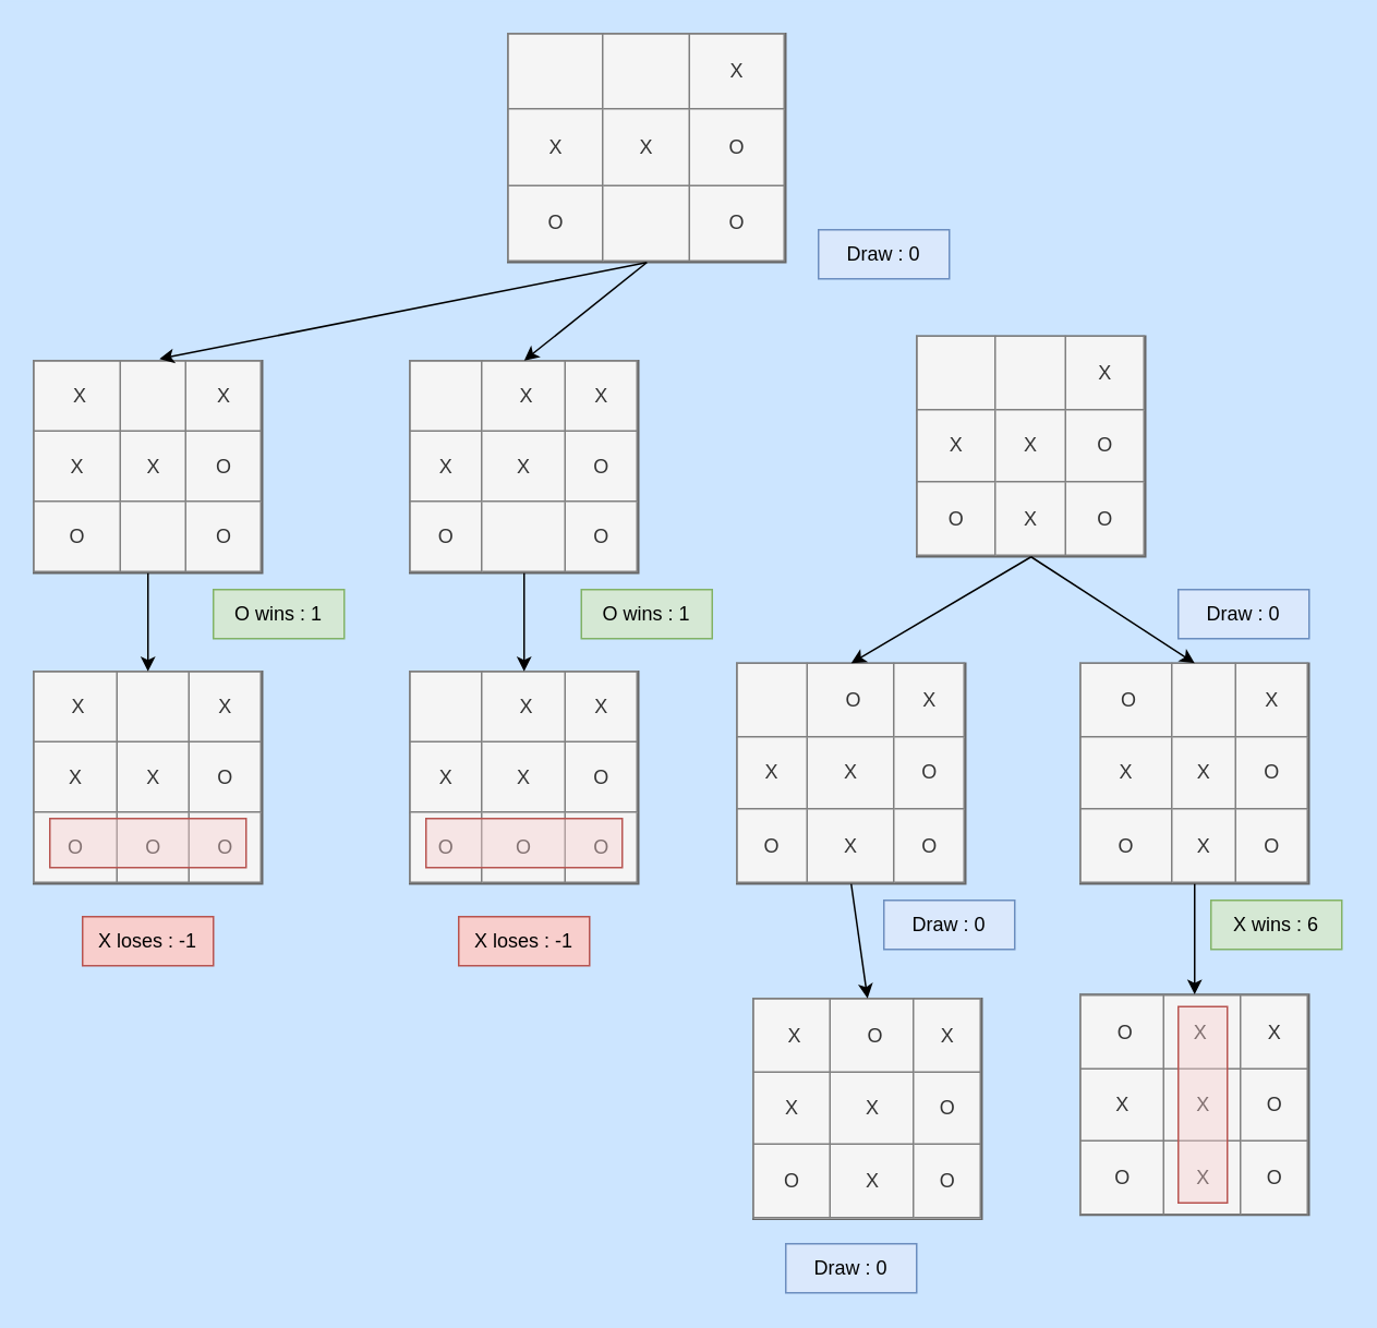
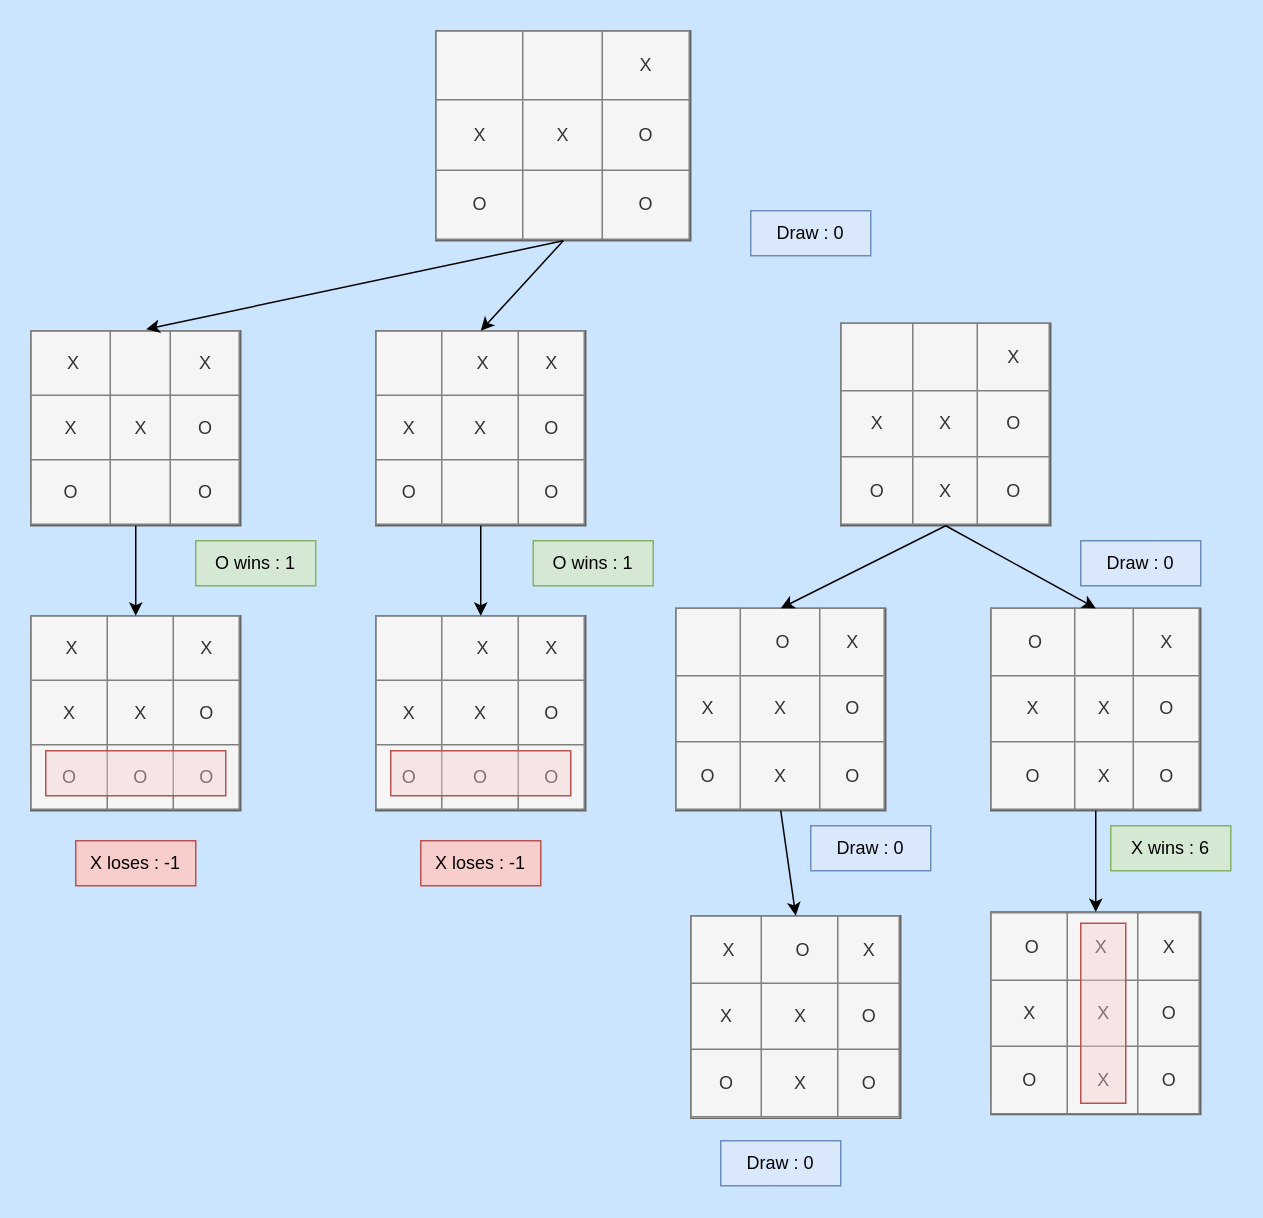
  <mxCell id="0" />
  <mxCell id="1" parent="0" />
- <mxCell id="2" value="&lt;table border=&quot;1&quot; width=&quot;100%&quot; style=&quot;width: 100% ; height: 100% ; border-collapse: collapse&quot;&gt;&lt;tbody&gt;&lt;tr&gt;&lt;td align=&quot;center&quot;&gt;&amp;nbsp;&lt;/td&gt;&lt;td align=&quot;center&quot;&gt;&amp;nbsp;&lt;/td&gt;&lt;td align=&quot;center&quot;&gt;X&lt;/td&gt;&lt;/tr&gt;&lt;tr&gt;&lt;td align=&quot;center&quot;&gt;X&lt;/td&gt;&lt;td align=&quot;center&quot;&gt;X&lt;/td&gt;&lt;td align=&quot;center&quot;&gt;O&lt;/td&gt;&lt;/tr&gt;&lt;tr&gt;&lt;td align=&quot;center&quot;&gt;O&lt;/td&gt;&lt;td align=&quot;center&quot;&gt;&lt;br&gt;&lt;/td&gt;&lt;td align=&quot;center&quot;&gt;O&lt;/td&gt;&lt;/tr&gt;&lt;/tbody&gt;&lt;/table&gt;" style="text;html=1;overflow=fill;fillColor=#f5f5f5;fontColor=#333333;strokeColor=#666666;" vertex="1" parent="1"><mxGeometry x="310" y="20" width="170" height="140" as="geometry" /></mxCell>
- <mxCell id="3" value="&lt;table border=&quot;1&quot; width=&quot;100%&quot; style=&quot;width: 100% ; height: 100% ; border-collapse: collapse&quot;&gt;&lt;tbody&gt;&lt;tr&gt;&lt;td align=&quot;center&quot;&gt;&amp;nbsp;&lt;/td&gt;&lt;td align=&quot;center&quot;&gt;&amp;nbsp;&lt;/td&gt;&lt;td align=&quot;center&quot;&gt;X&lt;/td&gt;&lt;/tr&gt;&lt;tr&gt;&lt;td align=&quot;center&quot;&gt;X&lt;/td&gt;&lt;td align=&quot;center&quot;&gt;X&lt;/td&gt;&lt;td align=&quot;center&quot;&gt;O&lt;/td&gt;&lt;/tr&gt;&lt;tr&gt;&lt;td align=&quot;center&quot;&gt;O&lt;/td&gt;&lt;td align=&quot;center&quot;&gt;X&lt;/td&gt;&lt;td align=&quot;center&quot;&gt;O&lt;/td&gt;&lt;/tr&gt;&lt;/tbody&gt;&lt;/table&gt;" style="text;html=1;strokeColor=#666666;fillColor=#f5f5f5;overflow=fill;fontColor=#333333;" vertex="1" parent="1"><mxGeometry x="560" y="205" width="140" height="135" as="geometry" /></mxCell>
+ <mxCell id="2" value="&lt;table border=&quot;1&quot; width=&quot;100%&quot; style=&quot;width: 100% ; height: 100% ; border-collapse: collapse&quot;&gt;&lt;tbody&gt;&lt;tr&gt;&lt;td align=&quot;center&quot;&gt;&amp;nbsp;&lt;/td&gt;&lt;td align=&quot;center&quot;&gt;&amp;nbsp;&lt;/td&gt;&lt;td align=&quot;center&quot;&gt;X&lt;/td&gt;&lt;/tr&gt;&lt;tr&gt;&lt;td align=&quot;center&quot;&gt;X&lt;/td&gt;&lt;td align=&quot;center&quot;&gt;X&lt;/td&gt;&lt;td align=&quot;center&quot;&gt;O&lt;/td&gt;&lt;/tr&gt;&lt;tr&gt;&lt;td align=&quot;center&quot;&gt;O&lt;/td&gt;&lt;td align=&quot;center&quot;&gt;&lt;br&gt;&lt;/td&gt;&lt;td align=&quot;center&quot;&gt;O&lt;/td&gt;&lt;/tr&gt;&lt;/tbody&gt;&lt;/table&gt;" style="text;html=1;overflow=fill;fillColor=#f5f5f5;fontColor=#333333;strokeColor=#666666;" vertex="1" parent="1"><mxGeometry x="290" y="20" width="170" height="140" as="geometry" /></mxCell>
+ <mxCell id="3" value="&lt;table border=&quot;1&quot; width=&quot;100%&quot; style=&quot;width: 100% ; height: 100% ; border-collapse: collapse&quot;&gt;&lt;tbody&gt;&lt;tr&gt;&lt;td align=&quot;center&quot;&gt;&amp;nbsp;&lt;/td&gt;&lt;td align=&quot;center&quot;&gt;&amp;nbsp;&lt;/td&gt;&lt;td align=&quot;center&quot;&gt;X&lt;/td&gt;&lt;/tr&gt;&lt;tr&gt;&lt;td align=&quot;center&quot;&gt;X&lt;/td&gt;&lt;td align=&quot;center&quot;&gt;X&lt;/td&gt;&lt;td align=&quot;center&quot;&gt;O&lt;/td&gt;&lt;/tr&gt;&lt;tr&gt;&lt;td align=&quot;center&quot;&gt;O&lt;/td&gt;&lt;td align=&quot;center&quot;&gt;X&lt;/td&gt;&lt;td align=&quot;center&quot;&gt;O&lt;/td&gt;&lt;/tr&gt;&lt;/tbody&gt;&lt;/table&gt;" style="text;html=1;strokeColor=#666666;fillColor=#f5f5f5;overflow=fill;fontColor=#333333;" vertex="1" parent="1"><mxGeometry x="560" y="215" width="140" height="135" as="geometry" /></mxCell>
  <mxCell id="4" value="&lt;table border=&quot;1&quot; width=&quot;100%&quot; style=&quot;width: 100% ; height: 100% ; border-collapse: collapse&quot;&gt;&lt;tbody&gt;&lt;tr&gt;&lt;td align=&quot;center&quot;&gt;&amp;nbsp;&lt;/td&gt;&lt;td align=&quot;center&quot;&gt;&amp;nbsp;X&lt;/td&gt;&lt;td align=&quot;center&quot;&gt;X&lt;/td&gt;&lt;/tr&gt;&lt;tr&gt;&lt;td align=&quot;center&quot;&gt;X&lt;/td&gt;&lt;td align=&quot;center&quot;&gt;X&lt;/td&gt;&lt;td align=&quot;center&quot;&gt;O&lt;/td&gt;&lt;/tr&gt;&lt;tr&gt;&lt;td align=&quot;center&quot;&gt;O&lt;/td&gt;&lt;td align=&quot;center&quot;&gt;&lt;br&gt;&lt;/td&gt;&lt;td align=&quot;center&quot;&gt;O&lt;/td&gt;&lt;/tr&gt;&lt;/tbody&gt;&lt;/table&gt;" style="text;html=1;strokeColor=#666666;fillColor=#f5f5f5;overflow=fill;fontColor=#333333;" vertex="1" parent="1"><mxGeometry x="250" y="220" width="140" height="130" as="geometry" /></mxCell>
  <mxCell id="5" value="&lt;table border=&quot;1&quot; width=&quot;100%&quot; style=&quot;width: 100% ; height: 100% ; border-collapse: collapse&quot;&gt;&lt;tbody&gt;&lt;tr&gt;&lt;td align=&quot;center&quot;&gt;&amp;nbsp;X&lt;/td&gt;&lt;td align=&quot;center&quot;&gt;&amp;nbsp;&lt;/td&gt;&lt;td align=&quot;center&quot;&gt;X&lt;/td&gt;&lt;/tr&gt;&lt;tr&gt;&lt;td align=&quot;center&quot;&gt;X&lt;/td&gt;&lt;td align=&quot;center&quot;&gt;X&lt;/td&gt;&lt;td align=&quot;center&quot;&gt;O&lt;/td&gt;&lt;/tr&gt;&lt;tr&gt;&lt;td align=&quot;center&quot;&gt;O&lt;/td&gt;&lt;td align=&quot;center&quot;&gt;&lt;br&gt;&lt;/td&gt;&lt;td align=&quot;center&quot;&gt;O&lt;/td&gt;&lt;/tr&gt;&lt;/tbody&gt;&lt;/table&gt;" style="text;html=1;overflow=fill;fillColor=#f5f5f5;fontColor=#333333;strokeColor=#666666;" vertex="1" parent="1"><mxGeometry x="20" y="220" width="140" height="130" as="geometry" /></mxCell>
  <mxCell id="6" value="&lt;table border=&quot;1&quot; width=&quot;100%&quot; style=&quot;width: 100% ; height: 100% ; border-collapse: collapse&quot;&gt;&lt;tbody&gt;&lt;tr&gt;&lt;td align=&quot;center&quot;&gt;&amp;nbsp;X&lt;/td&gt;&lt;td align=&quot;center&quot;&gt;&amp;nbsp;&lt;/td&gt;&lt;td align=&quot;center&quot;&gt;X&lt;/td&gt;&lt;/tr&gt;&lt;tr&gt;&lt;td align=&quot;center&quot;&gt;X&lt;/td&gt;&lt;td align=&quot;center&quot;&gt;X&lt;/td&gt;&lt;td align=&quot;center&quot;&gt;O&lt;/td&gt;&lt;/tr&gt;&lt;tr&gt;&lt;td align=&quot;center&quot;&gt;O&lt;/td&gt;&lt;td align=&quot;center&quot;&gt;O&lt;/td&gt;&lt;td align=&quot;center&quot;&gt;O&lt;/td&gt;&lt;/tr&gt;&lt;/tbody&gt;&lt;/table&gt;" style="text;html=1;strokeColor=#666666;fillColor=#f5f5f5;overflow=fill;fontColor=#333333;" vertex="1" parent="1"><mxGeometry x="20" y="410" width="140" height="130" as="geometry" /></mxCell>
  <mxCell id="7" value="&lt;table border=&quot;1&quot; width=&quot;100%&quot; style=&quot;width: 100% ; height: 100% ; border-collapse: collapse&quot;&gt;&lt;tbody&gt;&lt;tr&gt;&lt;td align=&quot;center&quot;&gt;&amp;nbsp;&lt;/td&gt;&lt;td align=&quot;center&quot;&gt;&amp;nbsp;X&lt;/td&gt;&lt;td align=&quot;center&quot;&gt;X&lt;/td&gt;&lt;/tr&gt;&lt;tr&gt;&lt;td align=&quot;center&quot;&gt;X&lt;/td&gt;&lt;td align=&quot;center&quot;&gt;X&lt;/td&gt;&lt;td align=&quot;center&quot;&gt;O&lt;/td&gt;&lt;/tr&gt;&lt;tr&gt;&lt;td align=&quot;center&quot;&gt;O&lt;/td&gt;&lt;td align=&quot;center&quot;&gt;O&lt;/td&gt;&lt;td align=&quot;center&quot;&gt;O&lt;/td&gt;&lt;/tr&gt;&lt;/tbody&gt;&lt;/table&gt;" style="text;html=1;strokeColor=#666666;fillColor=#f5f5f5;overflow=fill;fontColor=#333333;" vertex="1" parent="1"><mxGeometry x="250" y="410" width="140" height="130" as="geometry" /></mxCell>
  <mxCell id="8" value="&lt;table border=&quot;1&quot; width=&quot;100%&quot; style=&quot;width: 100% ; height: 100% ; border-collapse: collapse&quot;&gt;&lt;tbody&gt;&lt;tr&gt;&lt;td align=&quot;center&quot;&gt;&amp;nbsp;&lt;/td&gt;&lt;td align=&quot;center&quot;&gt;&amp;nbsp;O&lt;/td&gt;&lt;td align=&quot;center&quot;&gt;X&lt;/td&gt;&lt;/tr&gt;&lt;tr&gt;&lt;td align=&quot;center&quot;&gt;X&lt;/td&gt;&lt;td align=&quot;center&quot;&gt;X&lt;/td&gt;&lt;td align=&quot;center&quot;&gt;O&lt;/td&gt;&lt;/tr&gt;&lt;tr&gt;&lt;td align=&quot;center&quot;&gt;O&lt;/td&gt;&lt;td align=&quot;center&quot;&gt;X&lt;/td&gt;&lt;td align=&quot;center&quot;&gt;O&lt;/td&gt;&lt;/tr&gt;&lt;/tbody&gt;&lt;/table&gt;" style="text;html=1;strokeColor=#666666;fillColor=#f5f5f5;overflow=fill;fontColor=#333333;" vertex="1" parent="1"><mxGeometry x="450" y="405" width="140" height="135" as="geometry" /></mxCell>
  <mxCell id="9" value="&lt;table border=&quot;1&quot; width=&quot;100%&quot; style=&quot;width: 100% ; height: 100% ; border-collapse: collapse&quot;&gt;&lt;tbody&gt;&lt;tr&gt;&lt;td align=&quot;center&quot;&gt;&amp;nbsp;O&lt;/td&gt;&lt;td align=&quot;center&quot;&gt;&amp;nbsp;&lt;/td&gt;&lt;td align=&quot;center&quot;&gt;X&lt;/td&gt;&lt;/tr&gt;&lt;tr&gt;&lt;td align=&quot;center&quot;&gt;X&lt;/td&gt;&lt;td align=&quot;center&quot;&gt;X&lt;/td&gt;&lt;td align=&quot;center&quot;&gt;O&lt;/td&gt;&lt;/tr&gt;&lt;tr&gt;&lt;td align=&quot;center&quot;&gt;O&lt;/td&gt;&lt;td align=&quot;center&quot;&gt;X&lt;/td&gt;&lt;td align=&quot;center&quot;&gt;O&lt;/td&gt;&lt;/tr&gt;&lt;/tbody&gt;&lt;/table&gt;" style="text;html=1;strokeColor=#666666;fillColor=#f5f5f5;overflow=fill;fontColor=#333333;" vertex="1" parent="1"><mxGeometry x="660" y="405" width="140" height="135" as="geometry" /></mxCell>
  <mxCell id="10" value="&lt;table border=&quot;1&quot; width=&quot;100%&quot; style=&quot;width: 100% ; height: 100% ; border-collapse: collapse&quot;&gt;&lt;tbody&gt;&lt;tr&gt;&lt;td align=&quot;center&quot;&gt;&amp;nbsp;X&lt;/td&gt;&lt;td align=&quot;center&quot;&gt;&amp;nbsp;O&lt;/td&gt;&lt;td align=&quot;center&quot;&gt;X&lt;/td&gt;&lt;/tr&gt;&lt;tr&gt;&lt;td align=&quot;center&quot;&gt;X&lt;/td&gt;&lt;td align=&quot;center&quot;&gt;X&lt;/td&gt;&lt;td align=&quot;center&quot;&gt;O&lt;/td&gt;&lt;/tr&gt;&lt;tr&gt;&lt;td align=&quot;center&quot;&gt;O&lt;/td&gt;&lt;td align=&quot;center&quot;&gt;X&lt;/td&gt;&lt;td align=&quot;center&quot;&gt;O&lt;/td&gt;&lt;/tr&gt;&lt;/tbody&gt;&lt;/table&gt;" style="text;html=1;strokeColor=#666666;fillColor=#f5f5f5;overflow=fill;fontColor=#333333;" vertex="1" parent="1"><mxGeometry x="460" y="610" width="140" height="135" as="geometry" /></mxCell>
  <mxCell id="11" value="&lt;table border=&quot;1&quot; width=&quot;100%&quot; style=&quot;width: 100% ; height: 100% ; border-collapse: collapse&quot;&gt;&lt;tbody&gt;&lt;tr&gt;&lt;td align=&quot;center&quot;&gt;&amp;nbsp;O&lt;/td&gt;&lt;td align=&quot;center&quot;&gt;X&amp;nbsp;&lt;/td&gt;&lt;td align=&quot;center&quot;&gt;X&lt;/td&gt;&lt;/tr&gt;&lt;tr&gt;&lt;td align=&quot;center&quot;&gt;X&lt;/td&gt;&lt;td align=&quot;center&quot;&gt;X&lt;/td&gt;&lt;td align=&quot;center&quot;&gt;O&lt;/td&gt;&lt;/tr&gt;&lt;tr&gt;&lt;td align=&quot;center&quot;&gt;O&lt;/td&gt;&lt;td align=&quot;center&quot;&gt;X&lt;/td&gt;&lt;td align=&quot;center&quot;&gt;O&lt;/td&gt;&lt;/tr&gt;&lt;/tbody&gt;&lt;/table&gt;" style="text;html=1;strokeColor=#666666;fillColor=#f5f5f5;overflow=fill;fontColor=#333333;" vertex="1" parent="1"><mxGeometry x="660" y="607.5" width="140" height="135" as="geometry" /></mxCell>
  <mxCell id="12" value="" style="endArrow=classic;html=1;rounded=0;exitX=0.5;exitY=1;exitDx=0;exitDy=0;entryX=0.5;entryY=0;entryDx=0;entryDy=0;" edge="1" parent="1" source="2" target="4"><mxGeometry width="50" height="50" relative="1" as="geometry"><mxPoint x="380" y="420" as="sourcePoint" /><mxPoint x="430" y="370" as="targetPoint" /></mxGeometry></mxCell>
  <mxCell id="13" value="" style="endArrow=classic;html=1;rounded=0;exitX=0.5;exitY=1;exitDx=0;exitDy=0;entryX=0.55;entryY=-0.008;entryDx=0;entryDy=0;entryPerimeter=0;" edge="1" parent="1" source="2" target="5"><mxGeometry width="50" height="50" relative="1" as="geometry"><mxPoint x="380" y="420" as="sourcePoint" /><mxPoint x="430" y="370" as="targetPoint" /></mxGeometry></mxCell>
  <mxCell id="14" value="" style="endArrow=classic;html=1;rounded=0;entryX=0.5;entryY=0;entryDx=0;entryDy=0;exitX=0.5;exitY=1;exitDx=0;exitDy=0;" edge="1" parent="1" source="5" target="6"><mxGeometry width="50" height="50" relative="1" as="geometry"><mxPoint x="380" y="420" as="sourcePoint" /><mxPoint x="430" y="370" as="targetPoint" /></mxGeometry></mxCell>
  <mxCell id="15" value="" style="endArrow=classic;html=1;rounded=0;entryX=0.5;entryY=0;entryDx=0;entryDy=0;exitX=0.5;exitY=1;exitDx=0;exitDy=0;" edge="1" parent="1" source="4" target="7"><mxGeometry width="50" height="50" relative="1" as="geometry"><mxPoint x="380" y="420" as="sourcePoint" /><mxPoint x="430" y="370" as="targetPoint" /></mxGeometry></mxCell>
  <mxCell id="16" value="" style="endArrow=classic;html=1;rounded=0;entryX=0.5;entryY=0;entryDx=0;entryDy=0;exitX=0.5;exitY=1;exitDx=0;exitDy=0;" edge="1" parent="1" source="3" target="8"><mxGeometry width="50" height="50" relative="1" as="geometry"><mxPoint x="380" y="420" as="sourcePoint" /><mxPoint x="430" y="370" as="targetPoint" /></mxGeometry></mxCell>
  <mxCell id="17" value="" style="endArrow=classic;html=1;rounded=0;entryX=0.5;entryY=0;entryDx=0;entryDy=0;exitX=0.5;exitY=1;exitDx=0;exitDy=0;" edge="1" parent="1" source="3" target="9"><mxGeometry width="50" height="50" relative="1" as="geometry"><mxPoint x="380" y="420" as="sourcePoint" /><mxPoint x="430" y="370" as="targetPoint" /></mxGeometry></mxCell>
  <mxCell id="18" value="" style="endArrow=classic;html=1;rounded=0;entryX=0.5;entryY=0;entryDx=0;entryDy=0;exitX=0.5;exitY=1;exitDx=0;exitDy=0;" edge="1" parent="1" source="8" target="10"><mxGeometry width="50" height="50" relative="1" as="geometry"><mxPoint x="380" y="420" as="sourcePoint" /><mxPoint x="430" y="370" as="targetPoint" /></mxGeometry></mxCell>
  <mxCell id="19" value="" style="endArrow=classic;html=1;rounded=0;entryX=0.5;entryY=0;entryDx=0;entryDy=0;exitX=0.5;exitY=1;exitDx=0;exitDy=0;" edge="1" parent="1" source="9" target="11"><mxGeometry width="50" height="50" relative="1" as="geometry"><mxPoint x="380" y="420" as="sourcePoint" /><mxPoint x="430" y="370" as="targetPoint" /></mxGeometry></mxCell>
  <mxCell id="20" value="O wins : 1" style="text;html=1;strokeColor=#82b366;fillColor=#d5e8d4;align=center;verticalAlign=middle;whiteSpace=wrap;rounded=0;" vertex="1" parent="1"><mxGeometry x="130" y="360" width="80" height="30" as="geometry" /></mxCell>
  <mxCell id="21" value="O wins : 1" style="text;html=1;strokeColor=#82b366;fillColor=#d5e8d4;align=center;verticalAlign=middle;whiteSpace=wrap;rounded=0;" vertex="1" parent="1"><mxGeometry x="355" y="360" width="80" height="30" as="geometry" /></mxCell>
  <mxCell id="22" value="Draw : 0" style="text;html=1;strokeColor=#6c8ebf;fillColor=#dae8fc;align=center;verticalAlign=middle;whiteSpace=wrap;rounded=0;" vertex="1" parent="1"><mxGeometry x="480" y="760" width="80" height="30" as="geometry" /></mxCell>
  <mxCell id="23" value="X wins : 6" style="text;html=1;strokeColor=#82b366;fillColor=#d5e8d4;align=center;verticalAlign=middle;whiteSpace=wrap;rounded=0;" vertex="1" parent="1"><mxGeometry x="740" y="550" width="80" height="30" as="geometry" /></mxCell>
  <mxCell id="24" value="Draw : 0" style="text;html=1;strokeColor=#6c8ebf;fillColor=#dae8fc;align=center;verticalAlign=middle;whiteSpace=wrap;rounded=0;" vertex="1" parent="1"><mxGeometry x="540" y="550" width="80" height="30" as="geometry" /></mxCell>
  <mxCell id="25" value="X loses : -1" style="text;html=1;strokeColor=#b85450;fillColor=#f8cecc;align=center;verticalAlign=middle;whiteSpace=wrap;rounded=0;" vertex="1" parent="1"><mxGeometry x="280" y="560" width="80" height="30" as="geometry" /></mxCell>
  <mxCell id="26" value="X loses : -1" style="text;html=1;strokeColor=#b85450;fillColor=#f8cecc;align=center;verticalAlign=middle;whiteSpace=wrap;rounded=0;" vertex="1" parent="1"><mxGeometry x="50" y="560" width="80" height="30" as="geometry" /></mxCell>
  <mxCell id="27" value="Draw : 0" style="text;html=1;strokeColor=#6c8ebf;fillColor=#dae8fc;align=center;verticalAlign=middle;whiteSpace=wrap;rounded=0;" vertex="1" parent="1"><mxGeometry x="720" y="360" width="80" height="30" as="geometry" /></mxCell>
  <mxCell id="28" value="Draw : 0" style="text;html=1;strokeColor=#6c8ebf;fillColor=#dae8fc;align=center;verticalAlign=middle;whiteSpace=wrap;rounded=0;" vertex="1" parent="1"><mxGeometry x="500" y="140" width="80" height="30" as="geometry" /></mxCell>
  <mxCell id="29" value="" style="rounded=0;whiteSpace=wrap;html=1;fillColor=#f8cecc;strokeColor=#b85450;gradientColor=none;shadow=0;glass=0;strokeOpacity=100;fillOpacity=40;" vertex="1" parent="1"><mxGeometry x="30" y="500" width="120" height="30" as="geometry" /></mxCell>
  <mxCell id="30" value="" style="rounded=0;whiteSpace=wrap;html=1;fillColor=#f8cecc;strokeColor=#b85450;gradientColor=none;shadow=0;glass=0;strokeOpacity=100;fillOpacity=40;" vertex="1" parent="1"><mxGeometry x="260" y="500" width="120" height="30" as="geometry" /></mxCell>
  <mxCell id="31" value="" style="rounded=0;whiteSpace=wrap;html=1;fillColor=#f8cecc;strokeColor=#b85450;gradientColor=none;shadow=0;glass=0;strokeOpacity=100;fillOpacity=40;direction=south;" vertex="1" parent="1"><mxGeometry x="720" y="615" width="30" height="120" as="geometry" /></mxCell>
